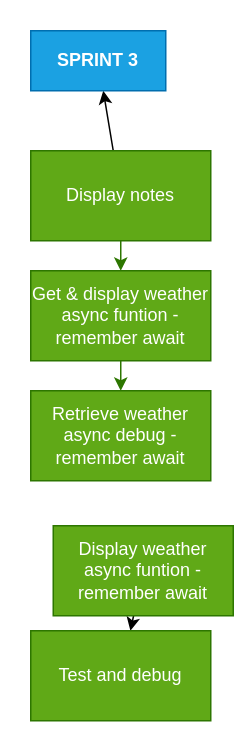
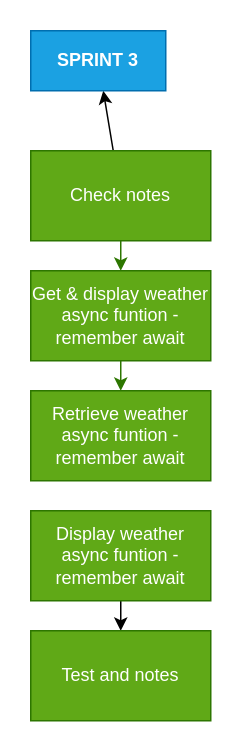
  <mxCell id="0" />
  <mxCell id="1" parent="0" />
  <mxCell id="2" value="" style="edgeStyle=none;html=1;fillColor=#60a917;strokeColor=#2D7600;" parent="1" source="4" target="6" edge="1"><mxGeometry relative="1" as="geometry" /></mxCell>
  <mxCell id="3" value="" style="edgeStyle=none;html=1;" parent="1" source="4" target="10" edge="1"><mxGeometry relative="1" as="geometry" /></mxCell>
- <mxCell id="4" value="Display notes" style="rounded=0;whiteSpace=wrap;html=1;fillColor=#60a917;fontColor=#ffffff;strokeColor=#2D7600;" parent="1" vertex="1"><mxGeometry x="20" y="100" width="120" height="60" as="geometry" /></mxCell>
+ <mxCell id="4" value="Check notes" style="rounded=0;whiteSpace=wrap;html=1;fillColor=#60a917;fontColor=#ffffff;strokeColor=#2D7600;" parent="1" vertex="1"><mxGeometry x="20" y="100" width="120" height="60" as="geometry" /></mxCell>
  <mxCell id="5" value="" style="edgeStyle=none;html=1;fillColor=#60a917;strokeColor=#2D7600;" parent="1" source="6" target="7" edge="1"><mxGeometry relative="1" as="geometry" /></mxCell>
  <mxCell id="6" value="Get &amp;amp; display weather async funtion - remember await" style="rounded=0;whiteSpace=wrap;html=1;fillColor=#60a917;fontColor=#ffffff;strokeColor=#2D7600;" parent="1" vertex="1"><mxGeometry x="20" y="180" width="120" height="60" as="geometry" /></mxCell>
- <mxCell id="7" value="Retrieve weather async debug - remember await" style="rounded=0;whiteSpace=wrap;html=1;fillColor=#60a917;fontColor=#ffffff;strokeColor=#2D7600;" parent="1" vertex="1"><mxGeometry x="20" y="260" width="120" height="60" as="geometry" /></mxCell>
+ <mxCell id="7" value="Retrieve weather async funtion - remember await" style="rounded=0;whiteSpace=wrap;html=1;fillColor=#60a917;fontColor=#ffffff;strokeColor=#2D7600;" parent="1" vertex="1"><mxGeometry x="20" y="260" width="120" height="60" as="geometry" /></mxCell>
  <mxCell id="8" value="" style="edgeStyle=none;html=1;" edge="1" parent="1" source="9" target="11"><mxGeometry relative="1" as="geometry" /></mxCell>
- <mxCell id="9" value="Display weather async funtion - remember await" style="rounded=0;whiteSpace=wrap;html=1;fillColor=#60a917;fontColor=#ffffff;strokeColor=#2D7600;" parent="1" vertex="1"><mxGeometry x="35" y="350" width="120" height="60" as="geometry" /></mxCell>
+ <mxCell id="9" value="Display weather async funtion - remember await" style="rounded=0;whiteSpace=wrap;html=1;fillColor=#60a917;fontColor=#ffffff;strokeColor=#2D7600;" parent="1" vertex="1"><mxGeometry x="20" y="340" width="120" height="60" as="geometry" /></mxCell>
  <mxCell id="10" value="&lt;font color=&quot;#ffffff&quot;&gt;&lt;b&gt;SPRINT 3&lt;/b&gt;&lt;/font&gt;" style="whiteSpace=wrap;html=1;rounded=0;fillColor=#1ba1e2;fontColor=#000000;strokeColor=#006EAF;" parent="1" vertex="1"><mxGeometry x="20" y="20" width="90" height="40" as="geometry" /></mxCell>
- <mxCell id="11" value="Test and debug" style="whiteSpace=wrap;html=1;fillColor=#60a917;strokeColor=#2D7600;fontColor=#ffffff;rounded=0;" vertex="1" parent="1"><mxGeometry x="20" y="420" width="120" height="60" as="geometry" /></mxCell>
+ <mxCell id="11" value="Test and notes" style="whiteSpace=wrap;html=1;fillColor=#60a917;strokeColor=#2D7600;fontColor=#ffffff;rounded=0;" vertex="1" parent="1"><mxGeometry x="20" y="420" width="120" height="60" as="geometry" /></mxCell>
